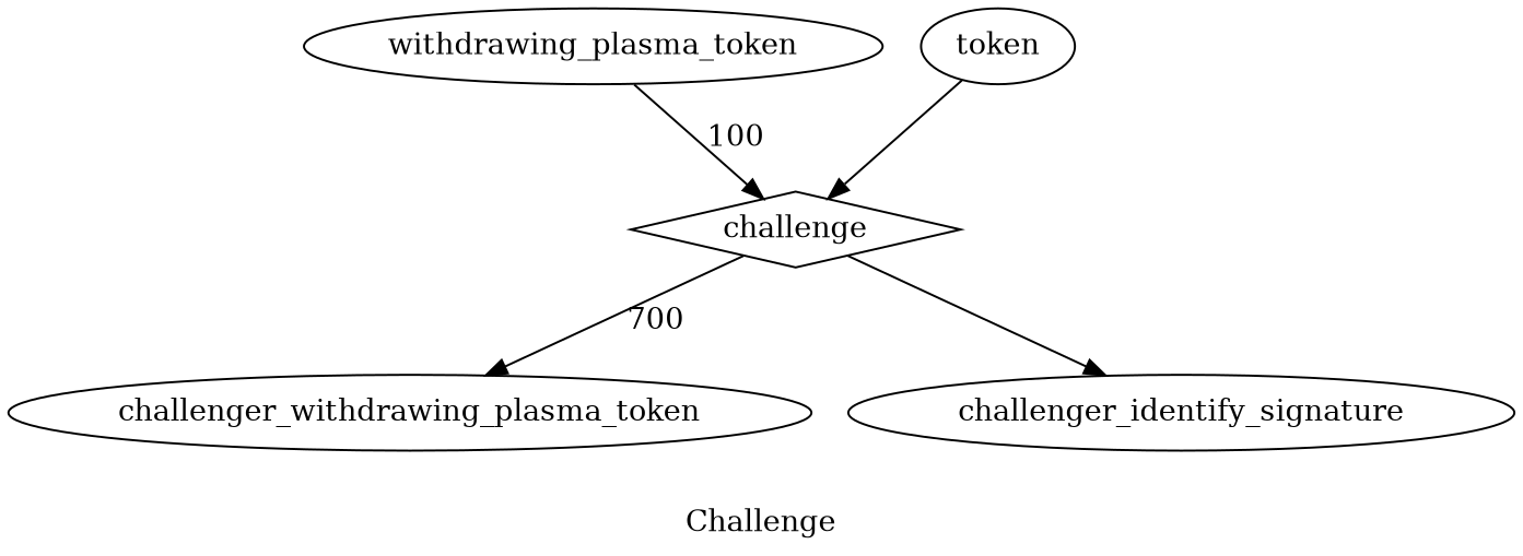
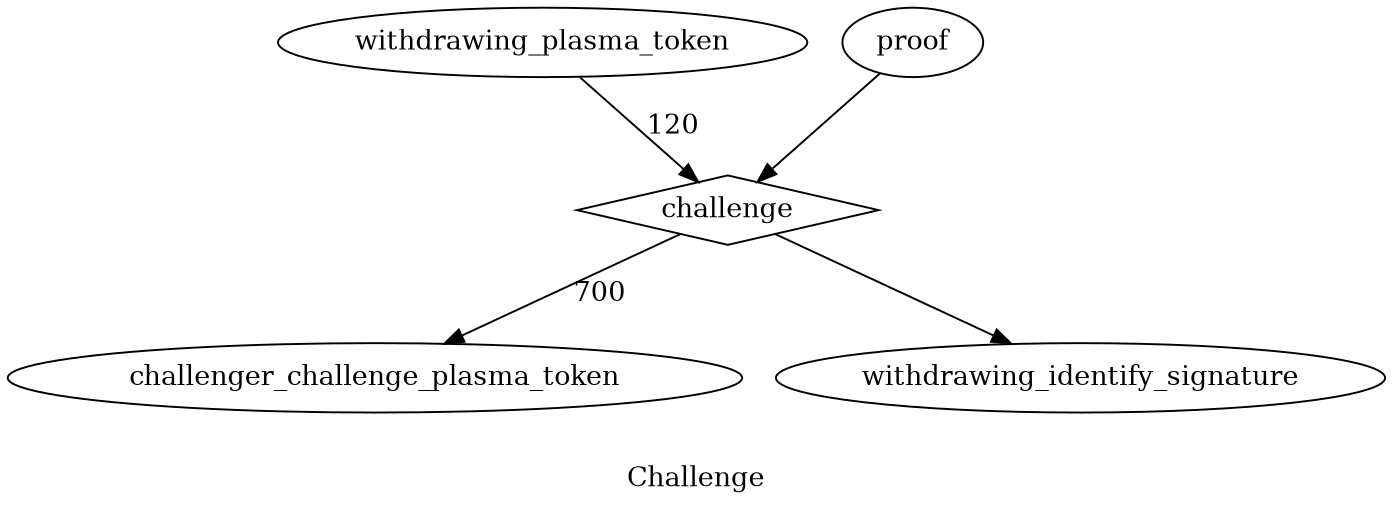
  digraph {
    label=Challenge
    challenge [shape=diamond]
-   challenger_withdrawing_plasma_token
-   challenger_identify_signature
+   challenger_withdrawing_plasma_token [label=challenger_challenge_plasma_token]
+   challenger_identify_signature [label=withdrawing_identify_signature]
    withdrawing_plasma_token
-   proof [label=token]
+   proof
    challenge -> challenger_withdrawing_plasma_token [label=700]
    challenge -> challenger_identify_signature
-   withdrawing_plasma_token -> challenge [label=100]
+   withdrawing_plasma_token -> challenge [label=120]
    proof -> challenge
  }
